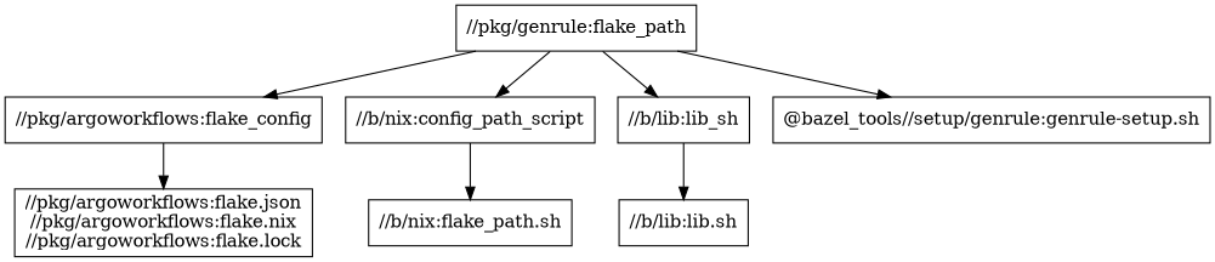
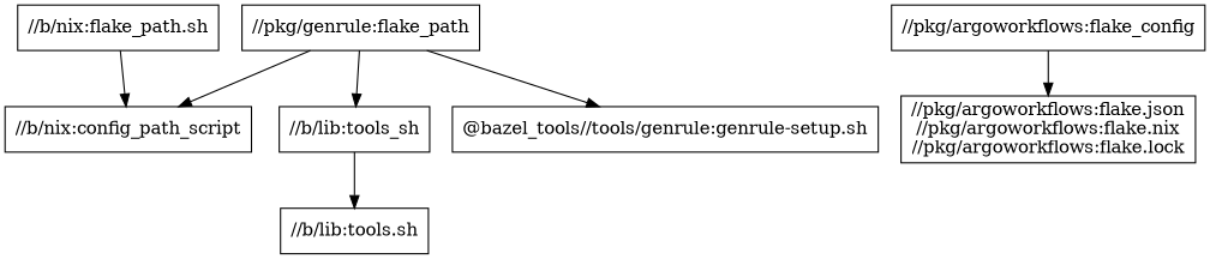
  digraph {
    node [shape=box]
    n1 [label="//pkg/genrule:flake_path"]
    "//pkg/argoworkflows:flake_config"
    n3 [label="//b/nix:config_path_script"]
-   "//b/lib:lib_sh"
-   "@bazel_tools//tools/genrule:genrule-setup.sh" [label="@bazel_tools//setup/genrule:genrule-setup.sh"]
+   "//b/lib:lib_sh" [label="//b/lib:tools_sh"]
+   "@bazel_tools//tools/genrule:genrule-setup.sh"
    "//pkg/argoworkflows:flake.json\n//pkg/argoworkflows:flake.nix\n//pkg/argoworkflows:flake.lock"
    "//b/nix:flake_path.sh"
-   "//b/lib:lib.sh"
-   n1 -> "//pkg/argoworkflows:flake_config"
+   "//b/lib:lib.sh" [label="//b/lib:tools.sh"]
    n1 -> n3
    n1 -> "//b/lib:lib_sh"
    n1 -> "@bazel_tools//tools/genrule:genrule-setup.sh"
    "//pkg/argoworkflows:flake_config" -> "//pkg/argoworkflows:flake.json\n//pkg/argoworkflows:flake.nix\n//pkg/argoworkflows:flake.lock"
-   n3 -> "//b/nix:flake_path.sh"
+   "//b/nix:flake_path.sh" -> n3
    "//b/lib:lib_sh" -> "//b/lib:lib.sh"
  }
